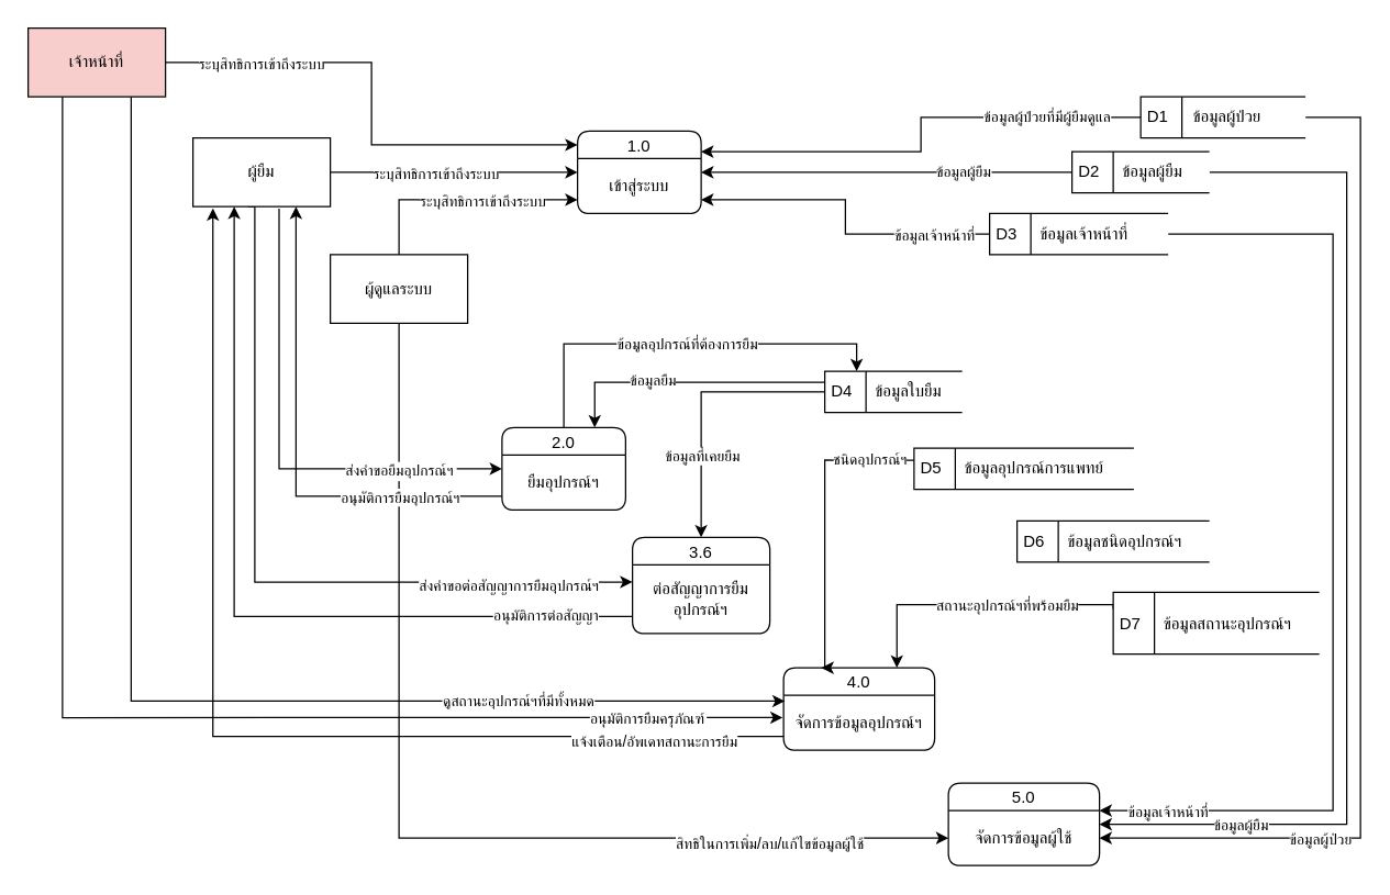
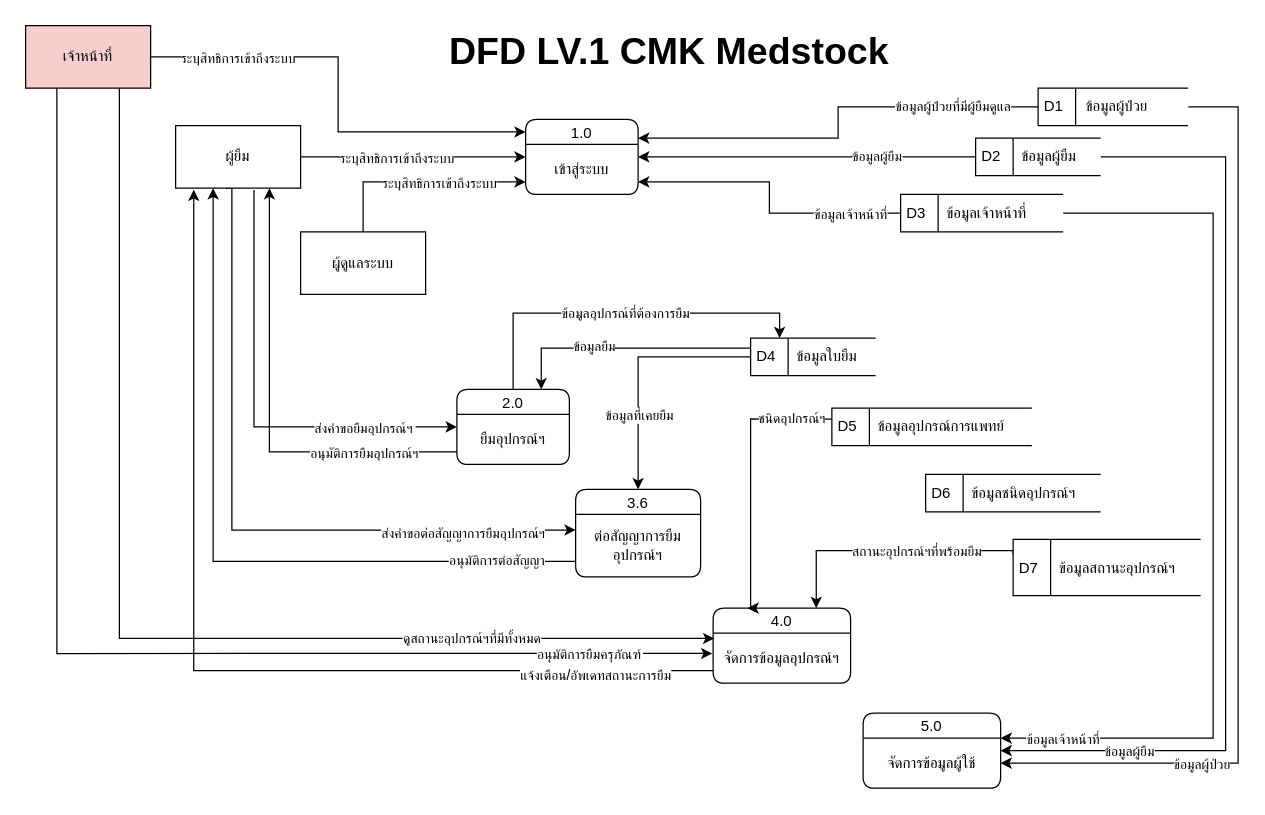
  <mxCell id="0" />
  <mxCell id="1" parent="0" />
  <mxCell id="2" value="1.0" style="swimlane;fontStyle=0;childLayout=stackLayout;horizontal=1;startSize=20;fillColor=#ffffff;horizontalStack=0;resizeParent=1;resizeParentMax=0;resizeLast=0;collapsible=0;marginBottom=0;swimlaneFillColor=#ffffff;rounded=1;" parent="1" vertex="1"><mxGeometry x="420" y="95" width="90" height="60" as="geometry" /></mxCell>
  <mxCell id="3" value="เข้าสู่ระบบ" style="text;html=1;align=center;verticalAlign=middle;whiteSpace=wrap;rounded=0;" parent="2" vertex="1"><mxGeometry y="20" width="90" height="40" as="geometry" /></mxCell>
  <mxCell id="4" value="2.0" style="swimlane;fontStyle=0;childLayout=stackLayout;horizontal=1;startSize=20;fillColor=#ffffff;horizontalStack=0;resizeParent=1;resizeParentMax=0;resizeLast=0;collapsible=0;marginBottom=0;swimlaneFillColor=#ffffff;rounded=1;" parent="1" vertex="1"><mxGeometry x="365" y="311" width="90" height="60" as="geometry" /></mxCell>
  <mxCell id="5" value="ยืมอุปกรณ์ฯ" style="text;html=1;align=center;verticalAlign=middle;whiteSpace=wrap;rounded=0;" parent="4" vertex="1"><mxGeometry y="20" width="90" height="40" as="geometry" /></mxCell>
  <mxCell id="6" value="3.6" style="swimlane;fontStyle=0;childLayout=stackLayout;horizontal=1;startSize=20;fillColor=#ffffff;horizontalStack=0;resizeParent=1;resizeParentMax=0;resizeLast=0;collapsible=0;marginBottom=0;swimlaneFillColor=#ffffff;rounded=1;" parent="1" vertex="1"><mxGeometry x="460" y="391" width="100" height="70" as="geometry" /></mxCell>
  <mxCell id="7" value="ต่อสัญญาการยืม&lt;br&gt;อุปกรณ์ฯ" style="text;html=1;align=center;verticalAlign=middle;whiteSpace=wrap;rounded=0;" parent="6" vertex="1"><mxGeometry y="20" width="100" height="50" as="geometry" /></mxCell>
  <mxCell id="8" value="4.0" style="swimlane;fontStyle=0;childLayout=stackLayout;horizontal=1;startSize=20;fillColor=#ffffff;horizontalStack=0;resizeParent=1;resizeParentMax=0;resizeLast=0;collapsible=0;marginBottom=0;swimlaneFillColor=#ffffff;rounded=1;" parent="1" vertex="1"><mxGeometry x="570" y="486" width="110" height="60" as="geometry" /></mxCell>
  <mxCell id="9" value="จัดการข้อมูลอุปกรณ์ฯ" style="text;html=1;align=center;verticalAlign=middle;whiteSpace=wrap;rounded=0;" parent="8" vertex="1"><mxGeometry y="20" width="110" height="40" as="geometry" /></mxCell>
  <mxCell id="10" value="5.0" style="swimlane;fontStyle=0;childLayout=stackLayout;horizontal=1;startSize=20;fillColor=#ffffff;horizontalStack=0;resizeParent=1;resizeParentMax=0;resizeLast=0;collapsible=0;marginBottom=0;swimlaneFillColor=#ffffff;rounded=1;" parent="1" vertex="1"><mxGeometry x="690" y="570" width="110" height="60" as="geometry" /></mxCell>
  <mxCell id="11" value="จัดการข้อมูลผู้ใช้" style="text;html=1;align=center;verticalAlign=middle;whiteSpace=wrap;rounded=0;" parent="10" vertex="1"><mxGeometry y="20" width="110" height="40" as="geometry" /></mxCell>
  <mxCell id="12" style="edgeStyle=orthogonalEdgeStyle;rounded=0;orthogonalLoop=1;jettySize=auto;html=1;exitX=0.5;exitY=0;exitDx=0;exitDy=0;entryX=0;entryY=0.75;entryDx=0;entryDy=0;" parent="1" source="16" target="3" edge="1"><mxGeometry relative="1" as="geometry" /></mxCell>
  <mxCell id="13" value="ระบุสิทธิการเข้าถึงระบบ" style="edgeLabel;html=1;align=center;verticalAlign=middle;resizable=0;points=[];" parent="12" vertex="1" connectable="0"><mxGeometry x="-0.134" y="-2" relative="1" as="geometry"><mxPoint x="26" y="-2" as="offset" /></mxGeometry></mxCell>
- <mxCell id="14" style="edgeStyle=orthogonalEdgeStyle;rounded=0;orthogonalLoop=1;jettySize=auto;html=1;exitX=0.5;exitY=1;exitDx=0;exitDy=0;entryX=0;entryY=0.5;entryDx=0;entryDy=0;" parent="1" source="16" target="11" edge="1"><mxGeometry relative="1" as="geometry" /></mxCell>
- <mxCell id="15" value="สิทธิในการเพิ่ม/ลบ/แก้ไขข้อมูลผู้ใช้" style="edgeLabel;html=1;align=center;verticalAlign=middle;resizable=0;points=[];" parent="14" vertex="1" connectable="0"><mxGeometry x="0.663" y="-3" relative="1" as="geometry"><mxPoint as="offset" /></mxGeometry></mxCell>
  <mxCell id="16" value="ผู้ดูแลระบบ" style="html=1;dashed=0;whiteSpace=wrap;" parent="1" vertex="1"><mxGeometry x="240" y="185" width="100" height="50" as="geometry" /></mxCell>
  <mxCell id="17" style="edgeStyle=orthogonalEdgeStyle;rounded=0;orthogonalLoop=1;jettySize=auto;html=1;exitX=1;exitY=0.5;exitDx=0;exitDy=0;entryX=0;entryY=0.25;entryDx=0;entryDy=0;" parent="1" source="23" target="3" edge="1"><mxGeometry relative="1" as="geometry" /></mxCell>
  <mxCell id="18" value="ระบุสิทธิการเข้าถึงระบบ" style="edgeLabel;html=1;align=center;verticalAlign=middle;resizable=0;points=[];" parent="17" vertex="1" connectable="0"><mxGeometry x="-0.151" relative="1" as="geometry"><mxPoint as="offset" /></mxGeometry></mxCell>
  <mxCell id="19" style="edgeStyle=orthogonalEdgeStyle;rounded=0;orthogonalLoop=1;jettySize=auto;html=1;exitX=0.627;exitY=1.031;exitDx=0;exitDy=0;entryX=0;entryY=0.25;entryDx=0;entryDy=0;exitPerimeter=0;" parent="1" source="23" target="5" edge="1"><mxGeometry relative="1" as="geometry"><Array as="points"><mxPoint x="203" y="341" /></Array></mxGeometry></mxCell>
  <mxCell id="20" value="ส่งคำขอยืมอุปกรณ์ฯ" style="edgeLabel;align=center;verticalAlign=middle;resizable=0;points=[];rotation=0;" parent="19" vertex="1" connectable="0"><mxGeometry x="0.306" relative="1" as="geometry"><mxPoint x="47" as="offset" /></mxGeometry></mxCell>
  <mxCell id="21" style="edgeStyle=orthogonalEdgeStyle;rounded=0;orthogonalLoop=1;jettySize=auto;html=1;exitX=0.25;exitY=1;exitDx=0;exitDy=0;entryX=0;entryY=0.25;entryDx=0;entryDy=0;" parent="1" target="7" edge="1"><mxGeometry relative="1" as="geometry"><mxPoint x="180" y="150" as="sourcePoint" /><mxPoint x="475" y="423.5" as="targetPoint" /><Array as="points"><mxPoint x="185" y="150" /><mxPoint x="185" y="424" /></Array></mxGeometry></mxCell>
  <mxCell id="22" value="ส่งคำขอต่อสัญญาการยืมอุปกรณ์ฯ" style="edgeLabel;html=1;align=center;verticalAlign=middle;resizable=0;points=[];" parent="21" vertex="1" connectable="0"><mxGeometry x="0.736" y="-2" relative="1" as="geometry"><mxPoint x="-17" as="offset" /></mxGeometry></mxCell>
  <mxCell id="23" value="ผู้ยืม" style="html=1;dashed=0;whiteSpace=wrap;" parent="1" vertex="1"><mxGeometry x="140" y="100" width="100" height="50" as="geometry" /></mxCell>
  <mxCell id="24" style="edgeStyle=orthogonalEdgeStyle;rounded=0;orthogonalLoop=1;jettySize=auto;html=1;exitX=0.25;exitY=1;exitDx=0;exitDy=0;entryX=-0.006;entryY=0.407;entryDx=0;entryDy=0;entryPerimeter=0;" parent="1" source="28" target="9" edge="1"><mxGeometry relative="1" as="geometry"><mxPoint x="679" y="590" as="targetPoint" /></mxGeometry></mxCell>
  <mxCell id="25" value="อนุมัติการยืมครุภัณฑ์" style="edgeLabel;align=center;verticalAlign=middle;resizable=0;points=[];" parent="24" vertex="1" connectable="0"><mxGeometry x="0.799" relative="1" as="geometry"><mxPoint as="offset" /></mxGeometry></mxCell>
  <mxCell id="26" style="edgeStyle=orthogonalEdgeStyle;rounded=0;orthogonalLoop=1;jettySize=auto;html=1;exitX=0.75;exitY=1;exitDx=0;exitDy=0;entryX=0.008;entryY=0.106;entryDx=0;entryDy=0;entryPerimeter=0;" parent="1" source="28" target="9" edge="1"><mxGeometry relative="1" as="geometry"><Array as="points"><mxPoint x="95" y="510" /><mxPoint x="571" y="510" /></Array></mxGeometry></mxCell>
  <mxCell id="27" value="ดูสถานะอุปกรณ์ฯที่มีทั้งหมด" style="edgeLabel;html=1;align=center;verticalAlign=middle;resizable=0;points=[];" parent="26" vertex="1" connectable="0"><mxGeometry x="0.577" y="-3" relative="1" as="geometry"><mxPoint y="-4" as="offset" /></mxGeometry></mxCell>
  <mxCell id="28" value="เจ้าหน้าที่" style="html=1;dashed=0;whiteSpace=wrap;fillColor=#f8cecc;" parent="1" vertex="1"><mxGeometry x="20" y="20" width="100" height="50" as="geometry" /></mxCell>
  <mxCell id="29" style="edgeStyle=orthogonalEdgeStyle;rounded=0;orthogonalLoop=1;jettySize=auto;html=1;exitX=0;exitY=0.5;exitDx=0;exitDy=0;entryX=1;entryY=0.25;entryDx=0;entryDy=0;" parent="1" source="33" target="2" edge="1"><mxGeometry relative="1" as="geometry" /></mxCell>
  <mxCell id="30" value="ข้อมูลผู้ป่วยที่มีผู้ยืมดูแล" style="edgeLabel;html=1;align=center;verticalAlign=middle;resizable=0;points=[];" parent="29" vertex="1" connectable="0"><mxGeometry x="-0.64" y="-3" relative="1" as="geometry"><mxPoint x="-7" y="2" as="offset" /></mxGeometry></mxCell>
  <mxCell id="31" style="edgeStyle=orthogonalEdgeStyle;rounded=0;orthogonalLoop=1;jettySize=auto;html=1;exitX=1;exitY=0.5;exitDx=0;exitDy=0;entryX=1;entryY=0.5;entryDx=0;entryDy=0;" parent="1" source="33" target="11" edge="1"><mxGeometry relative="1" as="geometry"><Array as="points"><mxPoint x="990" y="85" /><mxPoint x="990" y="610" /></Array></mxGeometry></mxCell>
  <mxCell id="32" value="ข้อมูลผู้ป่วย" style="edgeLabel;html=1;align=center;verticalAlign=middle;resizable=0;points=[];" parent="31" vertex="1" connectable="0"><mxGeometry x="0.593" y="-1" relative="1" as="geometry"><mxPoint x="6" y="1" as="offset" /></mxGeometry></mxCell>
  <mxCell id="33" value="D1&lt;span style=&quot;white-space: pre;&quot;&gt;&#09;&lt;/span&gt;&amp;nbsp; ข้อมูลผู้ป่วย" style="html=1;dashed=0;whiteSpace=wrap;shape=mxgraph.dfd.dataStoreID;align=left;spacingLeft=3;points=[[0,0],[0.5,0],[1,0],[0,0.5],[1,0.5],[0,1],[0.5,1],[1,1]];strokeColor=default;shadow=0;verticalAlign=middle;fontFamily=Helvetica;fontSize=12;fontColor=default;fillColor=default;" parent="1" vertex="1"><mxGeometry x="830" y="70" width="120" height="30" as="geometry" /></mxCell>
  <mxCell id="34" style="edgeStyle=orthogonalEdgeStyle;rounded=0;orthogonalLoop=1;jettySize=auto;html=1;exitX=0;exitY=0.291;exitDx=0;exitDy=0;entryX=0.25;entryY=0;entryDx=0;entryDy=0;exitPerimeter=0;" parent="1" source="36" target="8" edge="1"><mxGeometry relative="1" as="geometry"><Array as="points"><mxPoint x="600" y="335" /><mxPoint x="600" y="486" /></Array></mxGeometry></mxCell>
  <mxCell id="35" value="ชนิดอุปกรณ์ฯ" style="edgeLabel;html=1;align=center;verticalAlign=middle;resizable=0;points=[];" parent="34" vertex="1" connectable="0"><mxGeometry x="-0.64" y="-1" relative="1" as="geometry"><mxPoint x="6" as="offset" /></mxGeometry></mxCell>
  <mxCell id="36" value="D5&amp;nbsp; &amp;nbsp; &amp;nbsp;ข้อมูลอุปกรณ์การแพทย์" style="html=1;dashed=0;whiteSpace=wrap;shape=mxgraph.dfd.dataStoreID;align=left;spacingLeft=3;points=[[0,0],[0.5,0],[1,0],[0,0.5],[1,0.5],[0,1],[0.5,1],[1,1]];strokeColor=default;" parent="1" vertex="1"><mxGeometry x="665" y="326" width="160" height="30" as="geometry" /></mxCell>
  <mxCell id="37" style="edgeStyle=orthogonalEdgeStyle;rounded=0;orthogonalLoop=1;jettySize=auto;html=1;entryX=1;entryY=0.25;entryDx=0;entryDy=0;" parent="1" source="41" target="3" edge="1"><mxGeometry relative="1" as="geometry" /></mxCell>
  <mxCell id="38" value="ข้อมูลผู้ยืม" style="edgeLabel;html=1;align=center;verticalAlign=middle;resizable=0;points=[];" parent="37" vertex="1" connectable="0"><mxGeometry x="-0.411" y="-1" relative="1" as="geometry"><mxPoint as="offset" /></mxGeometry></mxCell>
  <mxCell id="39" style="edgeStyle=orthogonalEdgeStyle;rounded=0;orthogonalLoop=1;jettySize=auto;html=1;exitX=1;exitY=0.5;exitDx=0;exitDy=0;entryX=1;entryY=0.25;entryDx=0;entryDy=0;" parent="1" source="41" target="11" edge="1"><mxGeometry relative="1" as="geometry"><Array as="points"><mxPoint x="980" y="125" /><mxPoint x="980" y="600" /></Array></mxGeometry></mxCell>
  <mxCell id="40" value="ข้อมูลผู้ยืม" style="edgeLabel;html=1;align=center;verticalAlign=middle;resizable=0;points=[];" parent="39" vertex="1" connectable="0"><mxGeometry x="0.667" y="-1" relative="1" as="geometry"><mxPoint x="-24" y="1" as="offset" /></mxGeometry></mxCell>
  <mxCell id="41" value="D2&amp;nbsp; &amp;nbsp; &amp;nbsp;ข้อมูลผู้ยืม" style="html=1;dashed=0;whiteSpace=wrap;shape=mxgraph.dfd.dataStoreID;align=left;spacingLeft=3;points=[[0,0],[0.5,0],[1,0],[0,0.5],[1,0.5],[0,1],[0.5,1],[1,1]];" parent="1" vertex="1"><mxGeometry x="780" y="110" width="100" height="30" as="geometry" /></mxCell>
  <mxCell id="42" style="edgeStyle=orthogonalEdgeStyle;rounded=0;orthogonalLoop=1;jettySize=auto;html=1;exitX=0;exitY=0.5;exitDx=0;exitDy=0;entryX=1;entryY=0.75;entryDx=0;entryDy=0;" parent="1" source="46" target="3" edge="1"><mxGeometry relative="1" as="geometry" /></mxCell>
  <mxCell id="43" value="ข้อมูลเจ้าหน้าที่" style="edgeLabel;html=1;align=center;verticalAlign=middle;resizable=0;points=[];" parent="42" vertex="1" connectable="0"><mxGeometry x="-0.647" relative="1" as="geometry"><mxPoint as="offset" /></mxGeometry></mxCell>
  <mxCell id="44" style="edgeStyle=orthogonalEdgeStyle;rounded=0;orthogonalLoop=1;jettySize=auto;html=1;exitX=1;exitY=0.5;exitDx=0;exitDy=0;entryX=1;entryY=0;entryDx=0;entryDy=0;" parent="1" source="46" target="11" edge="1"><mxGeometry relative="1" as="geometry"><Array as="points"><mxPoint x="970" y="170" /><mxPoint x="970" y="590" /></Array></mxGeometry></mxCell>
  <mxCell id="45" value="ข้อมูลเจ้าหน้าที่" style="edgeLabel;html=1;align=center;verticalAlign=middle;resizable=0;points=[];" parent="44" vertex="1" connectable="0"><mxGeometry x="0.835" y="2" relative="1" as="geometry"><mxPoint x="-10" y="-2" as="offset" /></mxGeometry></mxCell>
  <mxCell id="46" value="D3&amp;nbsp; &amp;nbsp; &amp;nbsp;ข้อมูลเจ้าหน้าที่" style="html=1;dashed=0;whiteSpace=wrap;shape=mxgraph.dfd.dataStoreID;align=left;spacingLeft=3;points=[[0,0],[0.5,0],[1,0],[0,0.5],[1,0.5],[0,1],[0.5,1],[1,1]];" parent="1" vertex="1"><mxGeometry x="720" y="155" width="130" height="30" as="geometry" /></mxCell>
  <mxCell id="47" style="edgeStyle=orthogonalEdgeStyle;rounded=0;orthogonalLoop=1;jettySize=auto;html=1;exitX=0;exitY=0.5;exitDx=0;exitDy=0;entryX=0.5;entryY=0;entryDx=0;entryDy=0;" parent="1" source="51" target="6" edge="1"><mxGeometry relative="1" as="geometry"><Array as="points"><mxPoint x="510" y="285" /></Array></mxGeometry></mxCell>
  <mxCell id="48" value="ข้อมูลที่เคยยืม" style="edgeLabel;html=1;align=center;verticalAlign=middle;resizable=0;points=[];" parent="47" vertex="1" connectable="0"><mxGeometry x="-0.535" relative="1" as="geometry"><mxPoint x="-44" y="46" as="offset" /></mxGeometry></mxCell>
  <mxCell id="49" style="edgeStyle=orthogonalEdgeStyle;rounded=0;orthogonalLoop=1;jettySize=auto;html=1;exitX=0.001;exitY=0.266;exitDx=0;exitDy=0;entryX=0.75;entryY=0;entryDx=0;entryDy=0;exitPerimeter=0;" parent="1" source="51" target="4" edge="1"><mxGeometry relative="1" as="geometry"><Array as="points"><mxPoint x="433" y="278" /></Array></mxGeometry></mxCell>
  <mxCell id="50" value="ข้อมูลยืม" style="edgeLabel;html=1;align=center;verticalAlign=middle;resizable=0;points=[];" parent="49" vertex="1" connectable="0"><mxGeometry x="0.261" y="-1" relative="1" as="geometry"><mxPoint as="offset" /></mxGeometry></mxCell>
  <mxCell id="51" value="D4&amp;nbsp; &amp;nbsp; &amp;nbsp;ข้อมูลใบยืม" style="html=1;dashed=0;whiteSpace=wrap;shape=mxgraph.dfd.dataStoreID;align=left;spacingLeft=3;points=[[0,0],[0.5,0],[1,0],[0,0.5],[1,0.5],[0,1],[0.5,1],[1,1]];" parent="1" vertex="1"><mxGeometry x="600" y="270" width="100" height="30" as="geometry" /></mxCell>
  <mxCell id="52" value="D6&amp;nbsp; &amp;nbsp; &amp;nbsp;ข้อมูลชนิดอุปกรณ์ฯ" style="html=1;dashed=0;whiteSpace=wrap;shape=mxgraph.dfd.dataStoreID;align=left;spacingLeft=3;points=[[0,0],[0.5,0],[1,0],[0,0.5],[1,0.5],[0,1],[0.5,1],[1,1]];" parent="1" vertex="1"><mxGeometry x="740" y="379" width="140" height="30" as="geometry" /></mxCell>
  <mxCell id="53" style="edgeStyle=orthogonalEdgeStyle;rounded=0;orthogonalLoop=1;jettySize=auto;html=1;exitX=0;exitY=0.268;exitDx=0;exitDy=0;entryX=0.75;entryY=0;entryDx=0;entryDy=0;exitPerimeter=0;" parent="1" source="55" target="8" edge="1"><mxGeometry relative="1" as="geometry"><Array as="points"><mxPoint x="653" y="440" /></Array></mxGeometry></mxCell>
  <mxCell id="54" value="สถานะอุปกรณ์ฯที่พร้อมยืม" style="edgeLabel;html=1;align=center;verticalAlign=middle;resizable=0;points=[];" parent="53" vertex="1" connectable="0"><mxGeometry x="0.096" y="2" relative="1" as="geometry"><mxPoint x="32" y="-2" as="offset" /></mxGeometry></mxCell>
  <mxCell id="55" value="D7&amp;nbsp; &amp;nbsp; &amp;nbsp;ข้อมูลสถานะอุปกรณ์ฯ" style="html=1;dashed=0;whiteSpace=wrap;shape=mxgraph.dfd.dataStoreID;align=left;spacingLeft=3;points=[[0,0],[0.5,0],[1,0],[0,0.5],[1,0.5],[0,1],[0.5,1],[1,1]];" parent="1" vertex="1"><mxGeometry x="810" y="431" width="150" height="45" as="geometry" /></mxCell>
  <mxCell id="56" style="edgeStyle=orthogonalEdgeStyle;rounded=0;orthogonalLoop=1;jettySize=auto;html=1;exitX=1;exitY=0.5;exitDx=0;exitDy=0;entryX=0;entryY=0.167;entryDx=0;entryDy=0;entryPerimeter=0;" parent="1" source="28" target="2" edge="1"><mxGeometry relative="1" as="geometry" /></mxCell>
  <mxCell id="57" value="ระบุสิทธิการเข้าถึงระบบ" style="edgeLabel;html=1;align=center;verticalAlign=middle;resizable=0;points=[];" parent="56" vertex="1" connectable="0"><mxGeometry x="0.52" y="-2" relative="1" as="geometry"><mxPoint x="-144" y="-62" as="offset" /></mxGeometry></mxCell>
+ <mxCell id="58" value="&lt;b&gt;&lt;font style=&quot;font-size: 30px;&quot;&gt;DFD LV.1 CMK Medstock&lt;/font&gt;&lt;/b&gt;" style="text;html=1;align=center;verticalAlign=middle;whiteSpace=wrap;rounded=0;" parent="1" vertex="1"><mxGeometry x="330" y="20" width="410" height="40" as="geometry" /></mxCell>
  <mxCell id="59" style="edgeStyle=orthogonalEdgeStyle;rounded=0;orthogonalLoop=1;jettySize=auto;html=1;exitX=0;exitY=0.75;exitDx=0;exitDy=0;entryX=0.75;entryY=1;entryDx=0;entryDy=0;" parent="1" source="5" target="23" edge="1"><mxGeometry relative="1" as="geometry" /></mxCell>
  <mxCell id="60" value="อนุมัติการยืมอุปกรณ์ฯ" style="edgeLabel;html=1;align=center;verticalAlign=middle;resizable=0;points=[];" parent="59" vertex="1" connectable="0"><mxGeometry x="-0.453" relative="1" as="geometry"><mxPoint x="24" as="offset" /></mxGeometry></mxCell>
  <mxCell id="61" style="edgeStyle=orthogonalEdgeStyle;rounded=0;orthogonalLoop=1;jettySize=auto;html=1;exitX=0;exitY=0.75;exitDx=0;exitDy=0;" parent="1" source="7" edge="1"><mxGeometry relative="1" as="geometry"><mxPoint x="170" y="150" as="targetPoint" /><Array as="points"><mxPoint x="170" y="449" /><mxPoint x="170" y="151" /></Array></mxGeometry></mxCell>
  <mxCell id="62" value="อนุมัติการต่อสัญญา" style="edgeLabel;html=1;align=center;verticalAlign=middle;resizable=0;points=[];" parent="61" vertex="1" connectable="0"><mxGeometry x="-0.781" y="-1" relative="1" as="geometry"><mxPoint as="offset" /></mxGeometry></mxCell>
  <mxCell id="63" style="edgeStyle=orthogonalEdgeStyle;rounded=0;orthogonalLoop=1;jettySize=auto;html=1;exitX=0;exitY=0.75;exitDx=0;exitDy=0;entryX=0.145;entryY=1.026;entryDx=0;entryDy=0;entryPerimeter=0;" parent="1" source="9" target="23" edge="1"><mxGeometry relative="1" as="geometry"><mxPoint x="679" y="610" as="sourcePoint" /></mxGeometry></mxCell>
  <mxCell id="64" value="แจ้งเตือน/อัพเดทสถานะการยืม" style="edgeLabel;html=1;align=center;verticalAlign=middle;resizable=0;points=[];" parent="63" vertex="1" connectable="0"><mxGeometry x="-0.846" y="3" relative="1" as="geometry"><mxPoint x="-33" as="offset" /></mxGeometry></mxCell>
  <mxCell id="65" style="edgeStyle=orthogonalEdgeStyle;rounded=0;orthogonalLoop=1;jettySize=auto;html=1;exitX=0.5;exitY=0;exitDx=0;exitDy=0;entryX=0.232;entryY=0;entryDx=0;entryDy=0;entryPerimeter=0;" parent="1" source="4" target="51" edge="1"><mxGeometry relative="1" as="geometry" /></mxCell>
  <mxCell id="66" value="ข้อมูลอุปกรณ์ที่ต้องการยืม" style="edgeLabel;html=1;align=center;verticalAlign=middle;resizable=0;points=[];" parent="65" vertex="1" connectable="0"><mxGeometry x="0.023" y="1" relative="1" as="geometry"><mxPoint as="offset" /></mxGeometry></mxCell>
